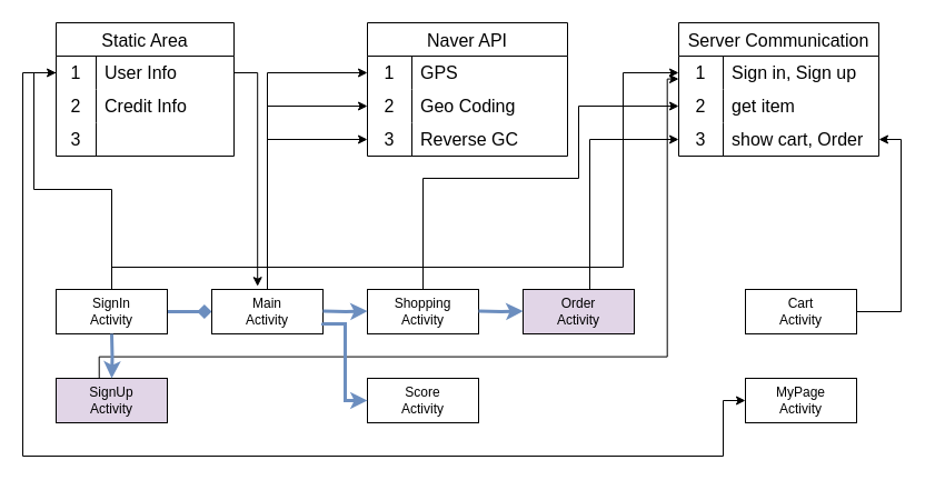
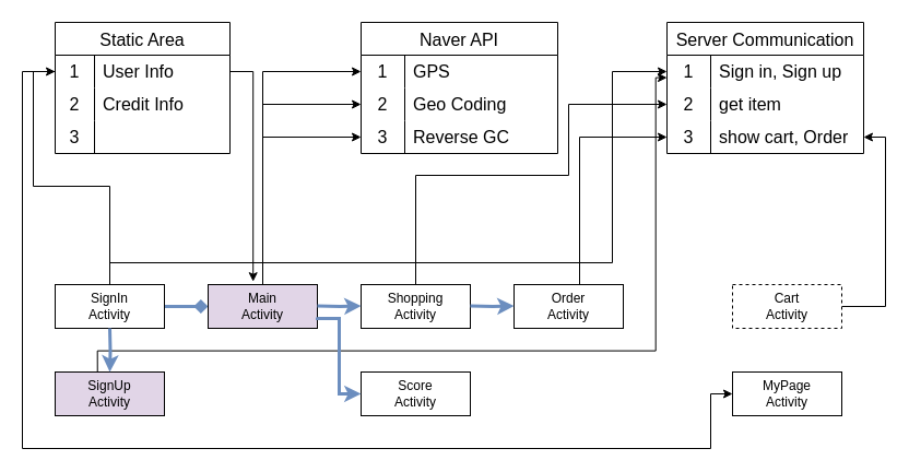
  <mxCell id="0" />
  <mxCell id="1" parent="0" />
  <mxCell id="2" value="Static Area" style="shape=table;startSize=30;container=1;collapsible=0;childLayout=tableLayout;fixedRows=1;rowLines=0;fontStyle=0;strokeColor=default;fontSize=16;" vertex="1" parent="1"><mxGeometry x="50" y="20" width="160" height="120" as="geometry" /></mxCell>
  <mxCell id="3" value="" style="shape=tableRow;horizontal=0;startSize=0;swimlaneHead=0;swimlaneBody=0;top=0;left=0;bottom=0;right=0;collapsible=0;dropTarget=0;fillColor=none;points=[[0,0.5],[1,0.5]];portConstraint=eastwest;strokeColor=inherit;fontSize=16;" vertex="1" parent="2"><mxGeometry y="30" width="160" height="30" as="geometry" /></mxCell>
  <mxCell id="4" value="1" style="shape=partialRectangle;html=1;whiteSpace=wrap;connectable=0;fillColor=none;top=0;left=0;bottom=0;right=0;overflow=hidden;pointerEvents=1;strokeColor=inherit;fontSize=16;" vertex="1" parent="3"><mxGeometry width="36" height="30" as="geometry"><mxRectangle width="36" height="30" as="alternateBounds" /></mxGeometry></mxCell>
  <mxCell id="5" value="User Info" style="shape=partialRectangle;html=1;whiteSpace=wrap;connectable=0;fillColor=none;top=0;left=0;bottom=0;right=0;align=left;spacingLeft=6;overflow=hidden;strokeColor=inherit;fontSize=16;" vertex="1" parent="3"><mxGeometry x="36" width="124" height="30" as="geometry"><mxRectangle width="124" height="30" as="alternateBounds" /></mxGeometry></mxCell>
  <mxCell id="6" value="" style="shape=tableRow;horizontal=0;startSize=0;swimlaneHead=0;swimlaneBody=0;top=0;left=0;bottom=0;right=0;collapsible=0;dropTarget=0;fillColor=none;points=[[0,0.5],[1,0.5]];portConstraint=eastwest;strokeColor=inherit;fontSize=16;" vertex="1" parent="2"><mxGeometry y="60" width="160" height="30" as="geometry" /></mxCell>
  <mxCell id="7" value="2" style="shape=partialRectangle;html=1;whiteSpace=wrap;connectable=0;fillColor=none;top=0;left=0;bottom=0;right=0;overflow=hidden;strokeColor=inherit;fontSize=16;" vertex="1" parent="6"><mxGeometry width="36" height="30" as="geometry"><mxRectangle width="36" height="30" as="alternateBounds" /></mxGeometry></mxCell>
  <mxCell id="8" value="Credit Info" style="shape=partialRectangle;html=1;whiteSpace=wrap;connectable=0;fillColor=none;top=0;left=0;bottom=0;right=0;align=left;spacingLeft=6;overflow=hidden;strokeColor=inherit;fontSize=16;" vertex="1" parent="6"><mxGeometry x="36" width="124" height="30" as="geometry"><mxRectangle width="124" height="30" as="alternateBounds" /></mxGeometry></mxCell>
  <mxCell id="9" value="" style="shape=tableRow;horizontal=0;startSize=0;swimlaneHead=0;swimlaneBody=0;top=0;left=0;bottom=0;right=0;collapsible=0;dropTarget=0;fillColor=none;points=[[0,0.5],[1,0.5]];portConstraint=eastwest;strokeColor=inherit;fontSize=16;" vertex="1" parent="2"><mxGeometry y="90" width="160" height="30" as="geometry" /></mxCell>
  <mxCell id="10" value="3" style="shape=partialRectangle;html=1;whiteSpace=wrap;connectable=0;fillColor=none;top=0;left=0;bottom=0;right=0;overflow=hidden;strokeColor=inherit;fontSize=16;" vertex="1" parent="9"><mxGeometry width="36" height="30" as="geometry"><mxRectangle width="36" height="30" as="alternateBounds" /></mxGeometry></mxCell>
  <mxCell id="11" value="" style="shape=partialRectangle;html=1;whiteSpace=wrap;connectable=0;fillColor=none;top=0;left=0;bottom=0;right=0;align=left;spacingLeft=6;overflow=hidden;strokeColor=inherit;fontSize=16;" vertex="1" parent="9"><mxGeometry x="36" width="124" height="30" as="geometry"><mxRectangle width="124" height="30" as="alternateBounds" /></mxGeometry></mxCell>
  <mxCell id="12" value="Naver API" style="shape=table;startSize=30;container=1;collapsible=0;childLayout=tableLayout;fixedRows=1;rowLines=0;fontStyle=0;strokeColor=default;fontSize=16;" vertex="1" parent="1"><mxGeometry x="330" y="20" width="180" height="120" as="geometry" /></mxCell>
  <mxCell id="13" value="" style="shape=tableRow;horizontal=0;startSize=0;swimlaneHead=0;swimlaneBody=0;top=0;left=0;bottom=0;right=0;collapsible=0;dropTarget=0;fillColor=none;points=[[0,0.5],[1,0.5]];portConstraint=eastwest;strokeColor=inherit;fontSize=16;" vertex="1" parent="12"><mxGeometry y="30" width="180" height="30" as="geometry" /></mxCell>
  <mxCell id="14" value="1" style="shape=partialRectangle;html=1;whiteSpace=wrap;connectable=0;fillColor=none;top=0;left=0;bottom=0;right=0;overflow=hidden;pointerEvents=1;strokeColor=inherit;fontSize=16;" vertex="1" parent="13"><mxGeometry width="40" height="30" as="geometry"><mxRectangle width="40" height="30" as="alternateBounds" /></mxGeometry></mxCell>
  <mxCell id="15" value="GPS" style="shape=partialRectangle;html=1;whiteSpace=wrap;connectable=0;fillColor=none;top=0;left=0;bottom=0;right=0;align=left;spacingLeft=6;overflow=hidden;strokeColor=inherit;fontSize=16;" vertex="1" parent="13"><mxGeometry x="40" width="140" height="30" as="geometry"><mxRectangle width="140" height="30" as="alternateBounds" /></mxGeometry></mxCell>
  <mxCell id="16" value="" style="shape=tableRow;horizontal=0;startSize=0;swimlaneHead=0;swimlaneBody=0;top=0;left=0;bottom=0;right=0;collapsible=0;dropTarget=0;fillColor=none;points=[[0,0.5],[1,0.5]];portConstraint=eastwest;strokeColor=inherit;fontSize=16;" vertex="1" parent="12"><mxGeometry y="60" width="180" height="30" as="geometry" /></mxCell>
  <mxCell id="17" value="2" style="shape=partialRectangle;html=1;whiteSpace=wrap;connectable=0;fillColor=none;top=0;left=0;bottom=0;right=0;overflow=hidden;strokeColor=inherit;fontSize=16;" vertex="1" parent="16"><mxGeometry width="40" height="30" as="geometry"><mxRectangle width="40" height="30" as="alternateBounds" /></mxGeometry></mxCell>
  <mxCell id="18" value="Geo Coding" style="shape=partialRectangle;html=1;whiteSpace=wrap;connectable=0;fillColor=none;top=0;left=0;bottom=0;right=0;align=left;spacingLeft=6;overflow=hidden;strokeColor=inherit;fontSize=16;" vertex="1" parent="16"><mxGeometry x="40" width="140" height="30" as="geometry"><mxRectangle width="140" height="30" as="alternateBounds" /></mxGeometry></mxCell>
  <mxCell id="19" value="" style="shape=tableRow;horizontal=0;startSize=0;swimlaneHead=0;swimlaneBody=0;top=0;left=0;bottom=0;right=0;collapsible=0;dropTarget=0;fillColor=none;points=[[0,0.5],[1,0.5]];portConstraint=eastwest;strokeColor=inherit;fontSize=16;" vertex="1" parent="12"><mxGeometry y="90" width="180" height="30" as="geometry" /></mxCell>
  <mxCell id="20" value="3" style="shape=partialRectangle;html=1;whiteSpace=wrap;connectable=0;fillColor=none;top=0;left=0;bottom=0;right=0;overflow=hidden;strokeColor=inherit;fontSize=16;" vertex="1" parent="19"><mxGeometry width="40" height="30" as="geometry"><mxRectangle width="40" height="30" as="alternateBounds" /></mxGeometry></mxCell>
  <mxCell id="21" value="Reverse GC" style="shape=partialRectangle;html=1;whiteSpace=wrap;connectable=0;fillColor=none;top=0;left=0;bottom=0;right=0;align=left;spacingLeft=6;overflow=hidden;strokeColor=inherit;fontSize=16;" vertex="1" parent="19"><mxGeometry x="40" width="140" height="30" as="geometry"><mxRectangle width="140" height="30" as="alternateBounds" /></mxGeometry></mxCell>
  <mxCell id="22" value="Server Communication" style="shape=table;startSize=30;container=1;collapsible=0;childLayout=tableLayout;fixedRows=1;rowLines=0;fontStyle=0;strokeColor=default;fontSize=16;" vertex="1" parent="1"><mxGeometry x="610" y="20" width="180" height="120" as="geometry" /></mxCell>
  <mxCell id="23" value="" style="shape=tableRow;horizontal=0;startSize=0;swimlaneHead=0;swimlaneBody=0;top=0;left=0;bottom=0;right=0;collapsible=0;dropTarget=0;fillColor=none;points=[[0,0.5],[1,0.5]];portConstraint=eastwest;strokeColor=inherit;fontSize=16;" vertex="1" parent="22"><mxGeometry y="30" width="180" height="30" as="geometry" /></mxCell>
  <mxCell id="24" value="1" style="shape=partialRectangle;html=1;whiteSpace=wrap;connectable=0;fillColor=none;top=0;left=0;bottom=0;right=0;overflow=hidden;pointerEvents=1;strokeColor=inherit;fontSize=16;" vertex="1" parent="23"><mxGeometry width="40" height="30" as="geometry"><mxRectangle width="40" height="30" as="alternateBounds" /></mxGeometry></mxCell>
  <mxCell id="25" value="Sign in, Sign up" style="shape=partialRectangle;html=1;whiteSpace=wrap;connectable=0;fillColor=none;top=0;left=0;bottom=0;right=0;align=left;spacingLeft=6;overflow=hidden;strokeColor=inherit;fontSize=16;" vertex="1" parent="23"><mxGeometry x="40" width="140" height="30" as="geometry"><mxRectangle width="140" height="30" as="alternateBounds" /></mxGeometry></mxCell>
  <mxCell id="26" value="" style="shape=tableRow;horizontal=0;startSize=0;swimlaneHead=0;swimlaneBody=0;top=0;left=0;bottom=0;right=0;collapsible=0;dropTarget=0;fillColor=none;points=[[0,0.5],[1,0.5]];portConstraint=eastwest;strokeColor=inherit;fontSize=16;" vertex="1" parent="22"><mxGeometry y="60" width="180" height="30" as="geometry" /></mxCell>
  <mxCell id="27" value="2" style="shape=partialRectangle;html=1;whiteSpace=wrap;connectable=0;fillColor=none;top=0;left=0;bottom=0;right=0;overflow=hidden;strokeColor=inherit;fontSize=16;" vertex="1" parent="26"><mxGeometry width="40" height="30" as="geometry"><mxRectangle width="40" height="30" as="alternateBounds" /></mxGeometry></mxCell>
  <mxCell id="28" value="get item&amp;nbsp;" style="shape=partialRectangle;html=1;whiteSpace=wrap;connectable=0;fillColor=none;top=0;left=0;bottom=0;right=0;align=left;spacingLeft=6;overflow=hidden;strokeColor=inherit;fontSize=16;" vertex="1" parent="26"><mxGeometry x="40" width="140" height="30" as="geometry"><mxRectangle width="140" height="30" as="alternateBounds" /></mxGeometry></mxCell>
  <mxCell id="29" value="" style="shape=tableRow;horizontal=0;startSize=0;swimlaneHead=0;swimlaneBody=0;top=0;left=0;bottom=0;right=0;collapsible=0;dropTarget=0;fillColor=none;points=[[0,0.5],[1,0.5]];portConstraint=eastwest;strokeColor=inherit;fontSize=16;" vertex="1" parent="22"><mxGeometry y="90" width="180" height="30" as="geometry" /></mxCell>
  <mxCell id="30" value="3" style="shape=partialRectangle;html=1;whiteSpace=wrap;connectable=0;fillColor=none;top=0;left=0;bottom=0;right=0;overflow=hidden;strokeColor=inherit;fontSize=16;" vertex="1" parent="29"><mxGeometry width="40" height="30" as="geometry"><mxRectangle width="40" height="30" as="alternateBounds" /></mxGeometry></mxCell>
  <mxCell id="31" value="show cart, Order" style="shape=partialRectangle;html=1;whiteSpace=wrap;connectable=0;fillColor=none;top=0;left=0;bottom=0;right=0;align=left;spacingLeft=6;overflow=hidden;strokeColor=inherit;fontSize=16;" vertex="1" parent="29"><mxGeometry x="40" width="140" height="30" as="geometry"><mxRectangle width="140" height="30" as="alternateBounds" /></mxGeometry></mxCell>
  <mxCell id="32" style="edgeStyle=orthogonalEdgeStyle;rounded=0;orthogonalLoop=1;jettySize=auto;html=1;exitX=1;exitY=0.5;exitDx=0;exitDy=0;entryX=0;entryY=0.5;entryDx=0;entryDy=0;" edge="1" parent="1" source="35" target="23"><mxGeometry relative="1" as="geometry"><Array as="points"><mxPoint x="100" y="280" /><mxPoint x="100" y="240" /><mxPoint x="560" y="240" /><mxPoint x="560" y="65" /></Array></mxGeometry></mxCell>
  <mxCell id="33" style="edgeStyle=orthogonalEdgeStyle;rounded=0;orthogonalLoop=1;jettySize=auto;html=1;" edge="1" parent="1" source="35" target="3"><mxGeometry relative="1" as="geometry" /></mxCell>
  <mxCell id="34" style="edgeStyle=orthogonalEdgeStyle;rounded=0;orthogonalLoop=1;jettySize=auto;html=1;entryX=0;entryY=0.5;entryDx=0;entryDy=0;fillColor=#dae8fc;strokeColor=#6c8ebf;strokeWidth=3;endArrow=diamond;" edge="1" parent="1" source="35" target="39"><mxGeometry relative="1" as="geometry" /></mxCell>
  <mxCell id="35" value="SignIn&lt;br&gt;Activity" style="rounded=0;whiteSpace=wrap;html=1;" vertex="1" parent="1"><mxGeometry x="50" y="260" width="100" height="40" as="geometry" /></mxCell>
  <mxCell id="36" style="edgeStyle=orthogonalEdgeStyle;rounded=0;orthogonalLoop=1;jettySize=auto;html=1;entryX=0;entryY=0.5;entryDx=0;entryDy=0;" edge="1" parent="1" source="39" target="13"><mxGeometry relative="1" as="geometry" /></mxCell>
  <mxCell id="37" style="edgeStyle=orthogonalEdgeStyle;rounded=0;orthogonalLoop=1;jettySize=auto;html=1;entryX=0;entryY=0.5;entryDx=0;entryDy=0;" edge="1" parent="1" source="39" target="19"><mxGeometry relative="1" as="geometry" /></mxCell>
  <mxCell id="38" style="edgeStyle=orthogonalEdgeStyle;rounded=0;orthogonalLoop=1;jettySize=auto;html=1;entryX=0;entryY=0.5;entryDx=0;entryDy=0;" edge="1" parent="1" source="39" target="16"><mxGeometry relative="1" as="geometry" /></mxCell>
- <mxCell id="39" value="Main&lt;br&gt;Activity" style="rounded=0;whiteSpace=wrap;html=1;" vertex="1" parent="1"><mxGeometry x="190" y="260" width="100" height="40" as="geometry" /></mxCell>
+ <mxCell id="39" value="Main&lt;br&gt;Activity" style="rounded=0;whiteSpace=wrap;html=1;fillColor=#e1d5e7;" vertex="1" parent="1"><mxGeometry x="190" y="260" width="100" height="40" as="geometry" /></mxCell>
  <mxCell id="40" style="edgeStyle=orthogonalEdgeStyle;rounded=0;orthogonalLoop=1;jettySize=auto;html=1;exitX=0.5;exitY=0;exitDx=0;exitDy=0;entryX=0.007;entryY=0.187;entryDx=0;entryDy=0;entryPerimeter=0;" edge="1" parent="1"><mxGeometry relative="1" as="geometry"><mxPoint x="88.74" y="340" as="sourcePoint" /><mxPoint x="610" y="70.61" as="targetPoint" /><Array as="points"><mxPoint x="88.74" y="320.6" /><mxPoint x="599.74" y="320.6" /><mxPoint x="599.74" y="70.6" /></Array></mxGeometry></mxCell>
  <mxCell id="41" value="SignUp&lt;br&gt;Activity" style="rounded=0;whiteSpace=wrap;html=1;fillColor=#e1d5e7;" vertex="1" parent="1"><mxGeometry x="50" y="340" width="100" height="40" as="geometry" /></mxCell>
  <mxCell id="42" style="edgeStyle=orthogonalEdgeStyle;rounded=0;orthogonalLoop=1;jettySize=auto;html=1;exitX=0.5;exitY=0;exitDx=0;exitDy=0;entryX=0;entryY=0.5;entryDx=0;entryDy=0;" edge="1" parent="1" source="43" target="26"><mxGeometry relative="1" as="geometry"><Array as="points"><mxPoint x="380" y="160" /><mxPoint x="520" y="160" /><mxPoint x="520" y="95" /></Array></mxGeometry></mxCell>
  <mxCell id="43" value="Shopping&lt;br&gt;Activity" style="rounded=0;whiteSpace=wrap;html=1;" vertex="1" parent="1"><mxGeometry x="330" y="260" width="100" height="40" as="geometry" /></mxCell>
  <mxCell id="44" value="Score&lt;br&gt;Activity" style="rounded=0;whiteSpace=wrap;html=1;" vertex="1" parent="1"><mxGeometry x="330" y="340" width="100" height="40" as="geometry" /></mxCell>
  <mxCell id="45" style="edgeStyle=orthogonalEdgeStyle;rounded=0;orthogonalLoop=1;jettySize=auto;html=1;entryX=0;entryY=0.5;entryDx=0;entryDy=0;" edge="1" parent="1" source="46" target="29"><mxGeometry relative="1" as="geometry"><Array as="points"><mxPoint x="530" y="125" /></Array></mxGeometry></mxCell>
- <mxCell id="46" value="Order&lt;br&gt;Activity" style="rounded=0;whiteSpace=wrap;html=1;fillColor=#e1d5e7;" vertex="1" parent="1"><mxGeometry x="470" y="260" width="100" height="40" as="geometry" /></mxCell>
+ <mxCell id="46" value="Order&lt;br&gt;Activity" style="rounded=0;whiteSpace=wrap;html=1;" vertex="1" parent="1"><mxGeometry x="470" y="260" width="100" height="40" as="geometry" /></mxCell>
  <mxCell id="47" style="edgeStyle=orthogonalEdgeStyle;rounded=0;orthogonalLoop=1;jettySize=auto;html=1;entryX=1;entryY=0.5;entryDx=0;entryDy=0;" edge="1" parent="1" source="48" target="29"><mxGeometry relative="1" as="geometry"><Array as="points"><mxPoint x="810" y="280" /><mxPoint x="810" y="125" /></Array></mxGeometry></mxCell>
- <mxCell id="48" value="Cart&lt;br&gt;Activity" style="rounded=0;whiteSpace=wrap;html=1;" vertex="1" parent="1"><mxGeometry x="670" y="260" width="100" height="40" as="geometry" /></mxCell>
+ <mxCell id="48" value="Cart&lt;br&gt;Activity" style="rounded=0;whiteSpace=wrap;html=1;dashed=1;" vertex="1" parent="1"><mxGeometry x="670" y="260" width="100" height="40" as="geometry" /></mxCell>
  <mxCell id="49" value="MyPage&lt;br&gt;Activity" style="rounded=0;whiteSpace=wrap;html=1;" vertex="1" parent="1"><mxGeometry x="670" y="340" width="100" height="40" as="geometry" /></mxCell>
  <mxCell id="50" style="edgeStyle=orthogonalEdgeStyle;rounded=0;orthogonalLoop=1;jettySize=auto;html=1;entryX=0;entryY=0.5;entryDx=0;entryDy=0;fillColor=#dae8fc;strokeColor=#6c8ebf;strokeWidth=3;" edge="1" parent="1"><mxGeometry relative="1" as="geometry"><mxPoint x="290" y="279.5" as="sourcePoint" /><mxPoint x="330" y="279.5" as="targetPoint" /></mxGeometry></mxCell>
  <mxCell id="51" style="edgeStyle=orthogonalEdgeStyle;rounded=0;orthogonalLoop=1;jettySize=auto;html=1;entryX=0;entryY=0.5;entryDx=0;entryDy=0;fillColor=#dae8fc;strokeColor=#6c8ebf;strokeWidth=3;" edge="1" parent="1"><mxGeometry relative="1" as="geometry"><mxPoint x="430" y="279.5" as="sourcePoint" /><mxPoint x="470" y="279.5" as="targetPoint" /></mxGeometry></mxCell>
  <mxCell id="52" style="edgeStyle=orthogonalEdgeStyle;rounded=0;orthogonalLoop=1;jettySize=auto;html=1;entryX=0;entryY=0.5;entryDx=0;entryDy=0;fillColor=#dae8fc;strokeColor=#6c8ebf;strokeWidth=3;" edge="1" parent="1" target="44"><mxGeometry relative="1" as="geometry"><mxPoint x="290" y="290" as="sourcePoint" /><mxPoint x="330" y="290" as="targetPoint" /><Array as="points"><mxPoint x="290" y="291" /><mxPoint x="310" y="291" /><mxPoint x="310" y="360" /></Array></mxGeometry></mxCell>
  <mxCell id="53" style="edgeStyle=orthogonalEdgeStyle;rounded=0;orthogonalLoop=1;jettySize=auto;html=1;entryX=0.412;entryY=-0.07;entryDx=0;entryDy=0;entryPerimeter=0;" edge="1" parent="1" source="3" target="39"><mxGeometry relative="1" as="geometry" /></mxCell>
  <mxCell id="54" style="edgeStyle=orthogonalEdgeStyle;rounded=0;orthogonalLoop=1;jettySize=auto;html=1;entryX=0.5;entryY=0;entryDx=0;entryDy=0;fillColor=#dae8fc;strokeColor=#6c8ebf;strokeWidth=3;" edge="1" parent="1" target="41"><mxGeometry relative="1" as="geometry"><mxPoint x="100" y="300" as="sourcePoint" /><mxPoint x="140" y="300" as="targetPoint" /></mxGeometry></mxCell>
  <mxCell id="55" style="edgeStyle=orthogonalEdgeStyle;rounded=0;orthogonalLoop=1;jettySize=auto;html=1;entryX=0;entryY=0.5;entryDx=0;entryDy=0;" edge="1" parent="1" source="3" target="49"><mxGeometry relative="1" as="geometry"><Array as="points"><mxPoint x="20" y="65" /><mxPoint x="20" y="410" /><mxPoint x="650" y="410" /><mxPoint x="650" y="360" /></Array></mxGeometry></mxCell>
